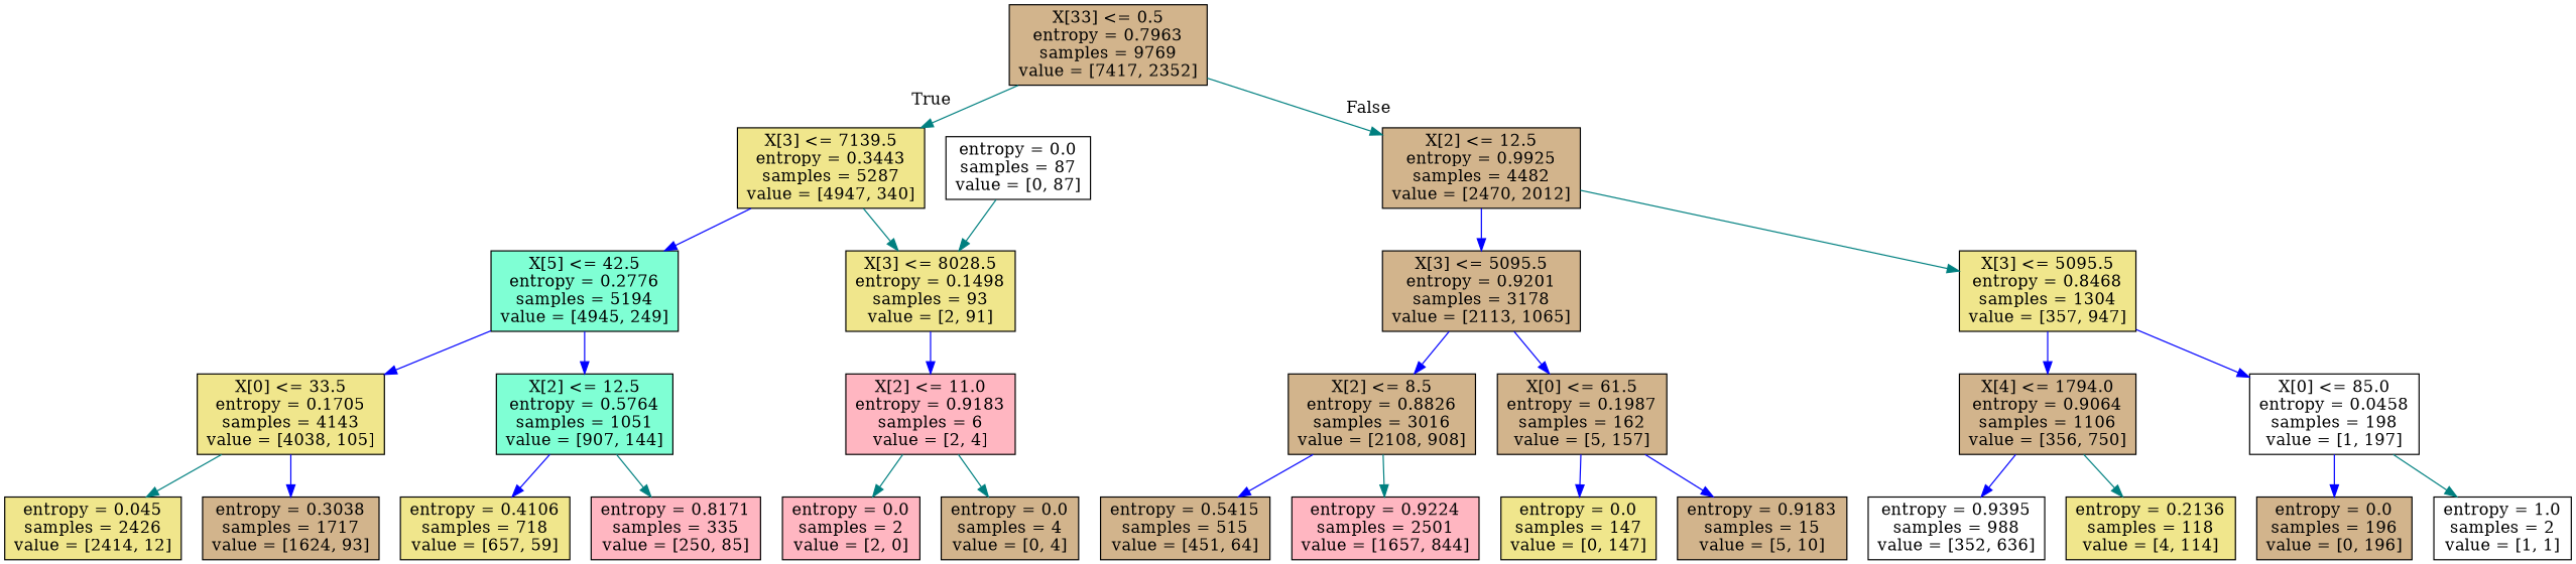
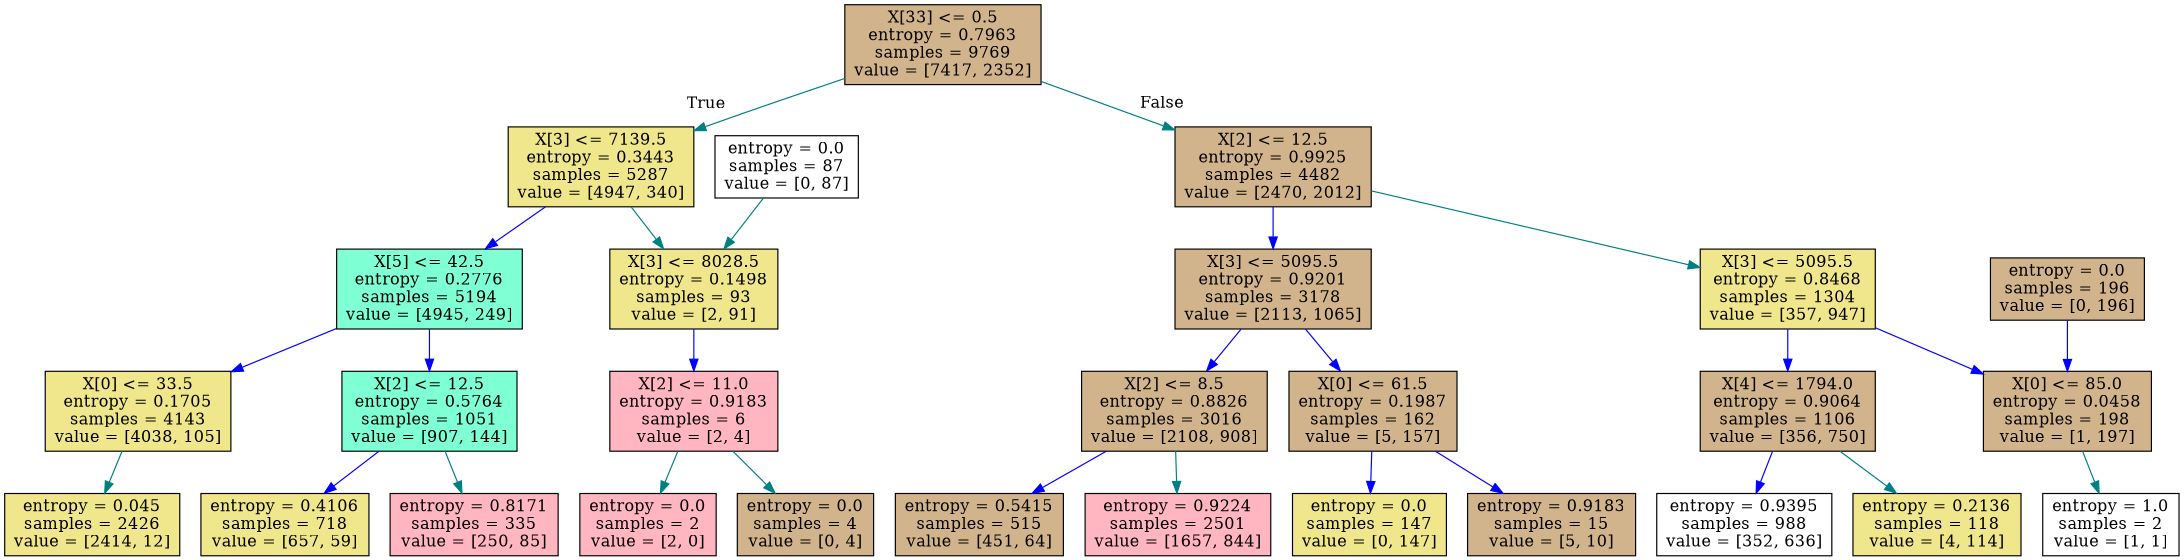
  digraph {
    node [fillcolor=tan shape=box style=filled]
    edge [color=blue]
    n1 [label="X[33] <= 0.5\nentropy = 0.7963\nsamples = 9769\nvalue = [7417, 2352]"]
    n2 [fillcolor=khaki label="X[3] <= 7139.5\nentropy = 0.3443\nsamples = 5287\nvalue = [4947, 340]"]
    n3 [label="X[2] <= 12.5\nentropy = 0.9925\nsamples = 4482\nvalue = [2470, 2012]"]
    n4 [fillcolor=aquamarine label="X[5] <= 42.5\nentropy = 0.2776\nsamples = 5194\nvalue = [4945, 249]"]
    n5 [fillcolor=khaki label="X[3] <= 8028.5\nentropy = 0.1498\nsamples = 93\nvalue = [2, 91]"]
    n6 [label="X[3] <= 5095.5\nentropy = 0.9201\nsamples = 3178\nvalue = [2113, 1065]"]
    n7 [fillcolor=khaki label="X[3] <= 5095.5\nentropy = 0.8468\nsamples = 1304\nvalue = [357, 947]"]
    n8 [fillcolor=khaki label="X[0] <= 33.5\nentropy = 0.1705\nsamples = 4143\nvalue = [4038, 105]"]
    n9 [fillcolor=aquamarine label="X[2] <= 12.5\nentropy = 0.5764\nsamples = 1051\nvalue = [907, 144]"]
    n10 [fillcolor=lightpink label="X[2] <= 11.0\nentropy = 0.9183\nsamples = 6\nvalue = [2, 4]"]
    n11 [fillcolor=khaki label="entropy = 0.045\nsamples = 2426\nvalue = [2414, 12]"]
-   n12 [label="entropy = 0.3038\nsamples = 1717\nvalue = [1624, 93]"]
    n13 [fillcolor=khaki label="entropy = 0.4106\nsamples = 718\nvalue = [657, 59]"]
    n14 [fillcolor=lightpink label="entropy = 0.8171\nsamples = 335\nvalue = [250, 85]"]
    n15 [fillcolor=lightpink label="entropy = 0.0\nsamples = 2\nvalue = [2, 0]"]
    n16 [label="entropy = 0.0\nsamples = 4\nvalue = [0, 4]"]
    n17 [fillcolor=white label="entropy = 0.0\nsamples = 87\nvalue = [0, 87]"]
    n18 [label="X[2] <= 8.5\nentropy = 0.8826\nsamples = 3016\nvalue = [2108, 908]"]
    n19 [label="X[0] <= 61.5\nentropy = 0.1987\nsamples = 162\nvalue = [5, 157]"]
    n20 [label="X[4] <= 1794.0\nentropy = 0.9064\nsamples = 1106\nvalue = [356, 750]"]
-   n21 [fillcolor=white label="X[0] <= 85.0\nentropy = 0.0458\nsamples = 198\nvalue = [1, 197]"]
+   n21 [label="X[0] <= 85.0\nentropy = 0.0458\nsamples = 198\nvalue = [1, 197]"]
    n22 [label="entropy = 0.5415\nsamples = 515\nvalue = [451, 64]"]
    n23 [fillcolor=lightpink label="entropy = 0.9224\nsamples = 2501\nvalue = [1657, 844]"]
    n24 [fillcolor=khaki label="entropy = 0.0\nsamples = 147\nvalue = [0, 147]"]
    n25 [label="entropy = 0.9183\nsamples = 15\nvalue = [5, 10]"]
    n26 [fillcolor=white label="entropy = 0.9395\nsamples = 988\nvalue = [352, 636]"]
    n27 [fillcolor=khaki label="entropy = 0.2136\nsamples = 118\nvalue = [4, 114]"]
    n28 [label="entropy = 0.0\nsamples = 196\nvalue = [0, 196]"]
    n29 [fillcolor=white label="entropy = 1.0\nsamples = 2\nvalue = [1, 1]"]
    n1 -> n2 [color=teal headlabel=True labelangle=45 labeldistance=2.5]
    n1 -> n3 [color=teal headlabel=False labelangle=-45 labeldistance=2.5]
    n2 -> n4
    n2 -> n5 [color=teal]
    n3 -> n6
    n3 -> n7 [color=teal]
    n4 -> n8
    n4 -> n9
    n5 -> n10
    n6 -> n18
    n6 -> n19
    n7 -> n20
    n7 -> n21
    n8 -> n11 [color=teal]
-   n8 -> n12
    n9 -> n13
    n9 -> n14 [color=teal]
    n10 -> n15 [color=teal]
    n10 -> n16 [color=teal]
    n17 -> n5 [color=teal]
    n18 -> n22
    n18 -> n23 [color=teal]
    n19 -> n24
    n19 -> n25
    n20 -> n26
    n20 -> n27 [color=teal]
-   n21 -> n28
+   n28 -> n21
    n21 -> n29 [color=teal]
  }
